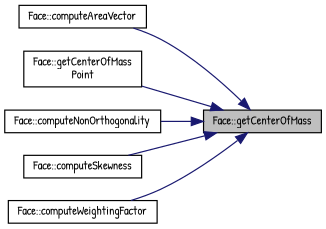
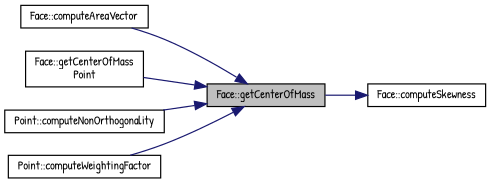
  digraph {
    fontname="Patrick Hand"
    rankdir=RL
    node [color=black fontname="Patrick Hand" fontsize=10 shape=record]
    edge [color=midnightblue dir=back fontname="Patrick Hand" fontsize=10 labelfontname=Helvetica labelfontsize=10 style=solid]
    n1 [fillcolor=grey75 fontcolor=black height=0.2 label="Face::getCenterOfMass" style=filled width=0.4]
    n2 [height=0.2 label="Face::computeAreaVector" width=0.4]
    n3 [height=0.2 label="Face::getCenterOfMass\lPoint" width=0.4]
-   n4 [height=0.2 label="Face::computeNonOrthogonality" width=0.4]
+   n4 [height=0.2 label="Point::computeNonOrthogonality" width=0.4]
    n5 [height=0.2 label="Face::computeSkewness" width=0.4]
-   n6 [height=0.2 label="Face::computeWeightingFactor" width=0.4]
+   n6 [height=0.2 label="Point::computeWeightingFactor" width=0.4]
    n1 -> n2
    n1 -> n3
    n1 -> n4
-   n1 -> n5
+   n5 -> n1
    n1 -> n6
  }
